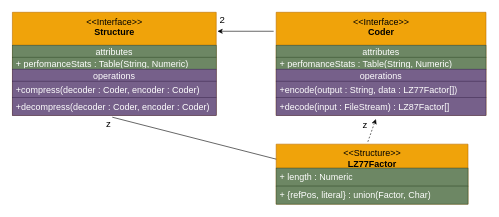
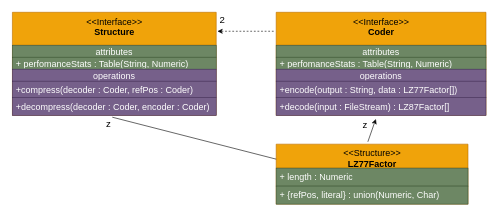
  <mxCell id="0" />
  <mxCell id="1" parent="0" />
  <mxCell id="2" value="&amp;lt;&amp;lt;Interface&amp;gt;&amp;gt;&lt;br style=&quot;font-size: 15px;&quot;&gt;&lt;b style=&quot;font-size: 15px;&quot;&gt;Structure&lt;/b&gt;&lt;br style=&quot;font-size: 15px;&quot;&gt;" style="swimlane;fontStyle=0;align=center;verticalAlign=top;childLayout=stackLayout;horizontal=1;startSize=55;horizontalStack=0;resizeParent=1;resizeParentMax=0;resizeLast=0;collapsible=0;marginBottom=0;html=1;fontSize=15;fillColor=#f0a30a;fontColor=#000000;strokeColor=#BD7000;" vertex="1" parent="1"><mxGeometry x="20" y="20" width="340" height="172" as="geometry" /></mxCell>
  <mxCell id="3" value="attributes" style="text;html=1;strokeColor=#3A5431;fillColor=#6d8764;align=center;verticalAlign=middle;spacingLeft=4;spacingRight=4;overflow=hidden;rotatable=0;points=[[0,0.5],[1,0.5]];portConstraint=eastwest;fontSize=15;fontColor=#ffffff;" vertex="1" parent="2"><mxGeometry y="55" width="340" height="20" as="geometry" /></mxCell>
  <mxCell id="4" value="+ perfomanceStats : Table(String, Numeric)" style="text;html=1;strokeColor=#3A5431;fillColor=#6d8764;align=left;verticalAlign=middle;spacingLeft=4;spacingRight=4;overflow=hidden;rotatable=0;points=[[0,0.5],[1,0.5]];portConstraint=eastwest;fontSize=15;fontColor=#ffffff;" vertex="1" parent="2"><mxGeometry y="75" width="340" height="20" as="geometry" /></mxCell>
  <mxCell id="5" value="operations" style="text;html=1;strokeColor=#432D57;fillColor=#76608a;align=center;verticalAlign=middle;spacingLeft=4;spacingRight=4;overflow=hidden;rotatable=0;points=[[0,0.5],[1,0.5]];portConstraint=eastwest;fontSize=15;fontColor=#ffffff;" vertex="1" parent="2"><mxGeometry y="95" width="340" height="20" as="geometry" /></mxCell>
- <mxCell id="6" value="+compress(decoder : Coder, encoder : Coder)" style="text;html=1;strokeColor=#432D57;fillColor=#76608a;align=left;verticalAlign=middle;spacingLeft=4;spacingRight=4;overflow=hidden;rotatable=0;points=[[0,0.5],[1,0.5]];portConstraint=eastwest;fontSize=15;fontColor=#ffffff;" vertex="1" parent="2"><mxGeometry y="115" width="340" height="27" as="geometry" /></mxCell>
+ <mxCell id="6" value="+compress(decoder : Coder, refPos : Coder)" style="text;html=1;strokeColor=#432D57;fillColor=#76608a;align=left;verticalAlign=middle;spacingLeft=4;spacingRight=4;overflow=hidden;rotatable=0;points=[[0,0.5],[1,0.5]];portConstraint=eastwest;fontSize=15;fontColor=#ffffff;" vertex="1" parent="2"><mxGeometry y="115" width="340" height="27" as="geometry" /></mxCell>
  <mxCell id="7" value="+decompress(decoder : Coder, encoder : Coder)" style="text;html=1;strokeColor=#432D57;fillColor=#76608a;align=left;verticalAlign=middle;spacingLeft=4;spacingRight=4;overflow=hidden;rotatable=0;points=[[0,0.5],[1,0.5]];portConstraint=eastwest;fontSize=15;fontColor=#ffffff;" vertex="1" parent="2"><mxGeometry y="142" width="340" height="30" as="geometry" /></mxCell>
  <mxCell id="8" value="&amp;lt;&amp;lt;Structure&amp;gt;&amp;gt;&lt;br style=&quot;font-size: 15px;&quot;&gt;&lt;b style=&quot;font-size: 15px;&quot;&gt;LZ77Factor&lt;/b&gt;" style="swimlane;fontStyle=0;align=center;verticalAlign=top;childLayout=stackLayout;horizontal=1;startSize=40;horizontalStack=0;resizeParent=1;resizeParentMax=0;resizeLast=0;collapsible=0;marginBottom=0;html=1;fontSize=15;fillColor=#f0a30a;fontColor=#000000;strokeColor=#BD7000;" vertex="1" parent="1"><mxGeometry x="460" y="240" width="320" height="100" as="geometry" /></mxCell>
  <mxCell id="9" value="+ length : Numeric" style="text;html=1;strokeColor=#3A5431;fillColor=#6d8764;align=left;verticalAlign=middle;spacingLeft=4;spacingRight=4;overflow=hidden;rotatable=0;points=[[0,0.5],[1,0.5]];portConstraint=eastwest;fontSize=15;fontColor=#ffffff;" vertex="1" parent="8"><mxGeometry y="40" width="320" height="30" as="geometry" /></mxCell>
- <mxCell id="10" value="+ {refPos, literal} : union(Factor, Char)" style="text;html=1;strokeColor=#3A5431;fillColor=#6d8764;align=left;verticalAlign=middle;spacingLeft=4;spacingRight=4;overflow=hidden;rotatable=0;points=[[0,0.5],[1,0.5]];portConstraint=eastwest;fontSize=15;fontColor=#ffffff;" vertex="1" parent="8"><mxGeometry y="70" width="320" height="30" as="geometry" /></mxCell>
+ <mxCell id="10" value="+ {refPos, literal} : union(Numeric, Char)" style="text;html=1;strokeColor=#3A5431;fillColor=#6d8764;align=left;verticalAlign=middle;spacingLeft=4;spacingRight=4;overflow=hidden;rotatable=0;points=[[0,0.5],[1,0.5]];portConstraint=eastwest;fontSize=15;fontColor=#ffffff;" vertex="1" parent="8"><mxGeometry y="70" width="320" height="30" as="geometry" /></mxCell>
  <mxCell id="11" value="&amp;lt;&amp;lt;Interface&amp;gt;&amp;gt;&lt;br style=&quot;font-size: 15px;&quot;&gt;&lt;b style=&quot;font-size: 15px;&quot;&gt;Coder&lt;/b&gt;" style="swimlane;fontStyle=0;align=center;verticalAlign=top;childLayout=stackLayout;horizontal=1;startSize=55;horizontalStack=0;resizeParent=1;resizeParentMax=0;resizeLast=0;collapsible=0;marginBottom=0;html=1;fontSize=15;fillColor=#f0a30a;fontColor=#000000;strokeColor=#BD7000;" vertex="1" parent="1"><mxGeometry x="460" y="20" width="350" height="172" as="geometry" /></mxCell>
  <mxCell id="12" value="attributes" style="text;html=1;strokeColor=#3A5431;fillColor=#6d8764;align=center;verticalAlign=middle;spacingLeft=4;spacingRight=4;overflow=hidden;rotatable=0;points=[[0,0.5],[1,0.5]];portConstraint=eastwest;fontSize=15;fontColor=#ffffff;" vertex="1" parent="11"><mxGeometry y="55" width="350" height="20" as="geometry" /></mxCell>
  <mxCell id="13" value="+ perfomanceStats : Table(String, Numeric)" style="text;html=1;strokeColor=#3A5431;fillColor=#6d8764;align=left;verticalAlign=middle;spacingLeft=4;spacingRight=4;overflow=hidden;rotatable=0;points=[[0,0.5],[1,0.5]];portConstraint=eastwest;fontSize=15;fontColor=#ffffff;" vertex="1" parent="11"><mxGeometry y="75" width="350" height="20" as="geometry" /></mxCell>
  <mxCell id="14" value="operations" style="text;html=1;strokeColor=#432D57;fillColor=#76608a;align=center;verticalAlign=middle;spacingLeft=4;spacingRight=4;overflow=hidden;rotatable=0;points=[[0,0.5],[1,0.5]];portConstraint=eastwest;fontSize=15;fontColor=#ffffff;" vertex="1" parent="11"><mxGeometry y="95" width="350" height="20" as="geometry" /></mxCell>
  <mxCell id="15" value="+encode(output : String, data : LZ77Factor[])" style="text;html=1;strokeColor=#432D57;fillColor=#76608a;align=left;verticalAlign=middle;spacingLeft=4;spacingRight=4;overflow=hidden;rotatable=0;points=[[0,0.5],[1,0.5]];portConstraint=eastwest;fontSize=15;fontColor=#ffffff;" vertex="1" parent="11"><mxGeometry y="115" width="350" height="27" as="geometry" /></mxCell>
  <mxCell id="16" value="+decode(input : FileStream) : LZ87Factor[]" style="text;html=1;strokeColor=#432D57;fillColor=#76608a;align=left;verticalAlign=middle;spacingLeft=4;spacingRight=4;overflow=hidden;rotatable=0;points=[[0,0.5],[1,0.5]];portConstraint=eastwest;fontSize=15;fontColor=#ffffff;" vertex="1" parent="11"><mxGeometry y="142" width="350" height="30" as="geometry" /></mxCell>
- <mxCell id="17" value="" style="endArrow=classic;html=1;fontSize=15;exitX=-0.012;exitY=0.184;exitDx=0;exitDy=0;exitPerimeter=0;entryX=1.006;entryY=0.184;entryDx=0;entryDy=0;entryPerimeter=0;" edge="1" parent="1" source="11" target="2"><mxGeometry relative="1" as="geometry"><mxPoint x="340" y="150" as="sourcePoint" /><mxPoint x="400" y="50" as="targetPoint" /></mxGeometry></mxCell>
+ <mxCell id="17" value="" style="endArrow=classic;html=1;fontSize=15;exitX=-0.012;exitY=0.184;exitDx=0;exitDy=0;exitPerimeter=0;entryX=1.006;entryY=0.184;entryDx=0;entryDy=0;entryPerimeter=0;dashed=1;" edge="1" parent="1" source="11" target="2"><mxGeometry relative="1" as="geometry"><mxPoint x="340" y="150" as="sourcePoint" /><mxPoint x="400" y="50" as="targetPoint" /></mxGeometry></mxCell>
  <mxCell id="18" value="2" style="edgeLabel;resizable=0;html=1;align=center;verticalAlign=middle;fontSize=16;" connectable="0" vertex="1" parent="17"><mxGeometry relative="1" as="geometry"><mxPoint x="-39" y="-20" as="offset" /></mxGeometry></mxCell>
  <mxCell id="19" value="" style="endArrow=none;html=1;fontSize=15;exitX=0;exitY=0.25;exitDx=0;exitDy=0;entryX=0.49;entryY=1.1;entryDx=0;entryDy=0;entryPerimeter=0;" edge="1" parent="1" source="8" target="7"><mxGeometry relative="1" as="geometry"><mxPoint x="340" y="150" as="sourcePoint" /><mxPoint x="440" y="150" as="targetPoint" /></mxGeometry></mxCell>
  <mxCell id="20" value="z" style="edgeLabel;resizable=0;html=1;align=center;verticalAlign=middle;fontSize=16;" connectable="0" vertex="1" parent="19"><mxGeometry relative="1" as="geometry"><mxPoint x="-144" y="-25" as="offset" /></mxGeometry></mxCell>
- <mxCell id="21" value="" style="endArrow=classic;html=1;fontSize=15;exitX=0.478;exitY=-0.04;exitDx=0;exitDy=0;exitPerimeter=0;entryX=0.475;entryY=1.2;entryDx=0;entryDy=0;entryPerimeter=0;dashed=1;" edge="1" parent="1" source="8" target="16"><mxGeometry relative="1" as="geometry"><mxPoint x="340" y="150" as="sourcePoint" /><mxPoint x="440" y="150" as="targetPoint" /></mxGeometry></mxCell>
+ <mxCell id="21" value="" style="endArrow=classic;html=1;fontSize=15;exitX=0.478;exitY=-0.04;exitDx=0;exitDy=0;exitPerimeter=0;entryX=0.475;entryY=1.2;entryDx=0;entryDy=0;entryPerimeter=0;" edge="1" parent="1" source="8" target="16"><mxGeometry relative="1" as="geometry"><mxPoint x="340" y="150" as="sourcePoint" /><mxPoint x="440" y="150" as="targetPoint" /></mxGeometry></mxCell>
  <mxCell id="22" value="z" style="edgeLabel;resizable=0;html=1;align=center;verticalAlign=middle;fontSize=16;" connectable="0" vertex="1" parent="21"><mxGeometry relative="1" as="geometry"><mxPoint x="-12" y="-11" as="offset" /></mxGeometry></mxCell>
